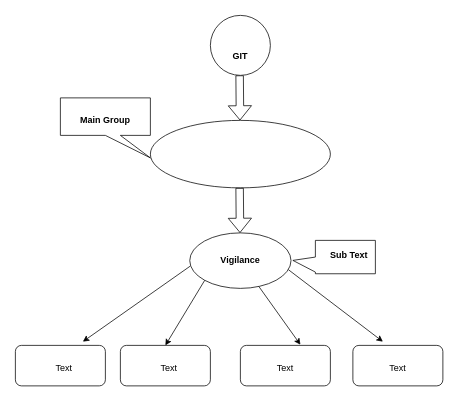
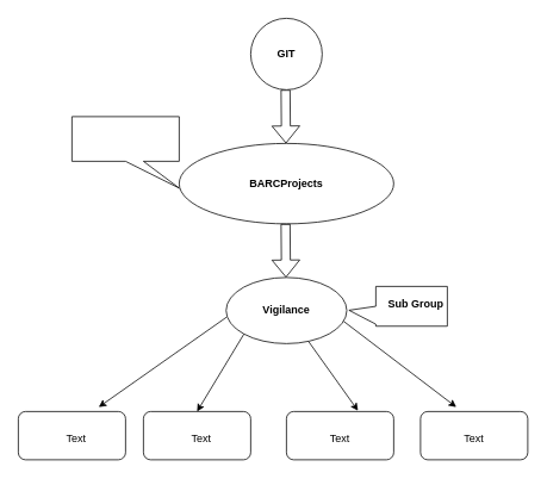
  <mxCell id="0" />
  <mxCell id="1" parent="0" />
  <mxCell id="2" value="" style="ellipse;whiteSpace=wrap;html=1;" vertex="1" parent="1"><mxGeometry x="200" y="160" width="240" height="90" as="geometry" /></mxCell>
+ <mxCell id="3" value="&lt;b&gt;BARCProjects&lt;/b&gt;" style="text;html=1;strokeColor=none;fillColor=none;align=center;verticalAlign=middle;whiteSpace=wrap;rounded=0;" vertex="1" parent="1"><mxGeometry x="235" y="175" width="170" height="60" as="geometry" /></mxCell>
  <mxCell id="4" value="" style="shape=flexArrow;endArrow=classic;html=1;" edge="1" parent="1"><mxGeometry width="50" height="50" relative="1" as="geometry"><mxPoint x="319" y="250" as="sourcePoint" /><mxPoint x="319.5" y="310" as="targetPoint" /></mxGeometry></mxCell>
  <mxCell id="5" value="" style="ellipse;whiteSpace=wrap;html=1;" vertex="1" parent="1"><mxGeometry x="252.5" y="310" width="135" height="74" as="geometry" /></mxCell>
  <mxCell id="6" value="&lt;b&gt;Vigilance&lt;/b&gt;" style="text;html=1;strokeColor=none;fillColor=none;align=center;verticalAlign=middle;whiteSpace=wrap;rounded=0;rotation=0;" vertex="1" parent="1"><mxGeometry x="265" y="329.5" width="110" height="35" as="geometry" /></mxCell>
  <mxCell id="7" value="" style="rounded=1;whiteSpace=wrap;html=1;" vertex="1" parent="1"><mxGeometry x="20" y="460" width="120" height="54" as="geometry" /></mxCell>
  <mxCell id="8" value="" style="rounded=1;whiteSpace=wrap;html=1;" vertex="1" parent="1"><mxGeometry x="160" y="460" width="120" height="54" as="geometry" /></mxCell>
  <mxCell id="9" value="" style="rounded=1;whiteSpace=wrap;html=1;" vertex="1" parent="1"><mxGeometry x="320" y="460" width="120" height="54" as="geometry" /></mxCell>
  <mxCell id="10" value="" style="rounded=1;whiteSpace=wrap;html=1;" vertex="1" parent="1"><mxGeometry x="470" y="460" width="120" height="54" as="geometry" /></mxCell>
  <mxCell id="11" value="Text" style="text;html=1;strokeColor=none;fillColor=none;align=center;verticalAlign=middle;whiteSpace=wrap;rounded=0;" vertex="1" parent="1"><mxGeometry x="40" y="470" width="90" height="40" as="geometry" /></mxCell>
  <mxCell id="12" value="Text" style="text;html=1;strokeColor=none;fillColor=none;align=center;verticalAlign=middle;whiteSpace=wrap;rounded=0;" vertex="1" parent="1"><mxGeometry x="180" y="470" width="90" height="40" as="geometry" /></mxCell>
  <mxCell id="13" value="Text" style="text;html=1;strokeColor=none;fillColor=none;align=center;verticalAlign=middle;whiteSpace=wrap;rounded=0;" vertex="1" parent="1"><mxGeometry x="325" y="470" width="110" height="40" as="geometry" /></mxCell>
  <mxCell id="14" value="Text" style="text;html=1;strokeColor=none;fillColor=none;align=center;verticalAlign=middle;whiteSpace=wrap;rounded=0;" vertex="1" parent="1"><mxGeometry x="480" y="470" width="100" height="40" as="geometry" /></mxCell>
  <mxCell id="15" value="" style="endArrow=classic;html=1;exitX=0.004;exitY=0.6;exitDx=0;exitDy=0;exitPerimeter=0;" edge="1" parent="1" source="5"><mxGeometry width="50" height="50" relative="1" as="geometry"><mxPoint x="252.5" y="390" as="sourcePoint" /><mxPoint x="110" y="455" as="targetPoint" /></mxGeometry></mxCell>
  <mxCell id="16" value="" style="endArrow=classic;html=1;entryX=0.5;entryY=0;entryDx=0;entryDy=0;exitX=0;exitY=1;exitDx=0;exitDy=0;" edge="1" parent="1" source="5" target="8"><mxGeometry width="50" height="50" relative="1" as="geometry"><mxPoint x="353.54" y="394.98" as="sourcePoint" /><mxPoint x="200" y="460" as="targetPoint" /></mxGeometry></mxCell>
  <mxCell id="17" value="" style="endArrow=classic;html=1;entryX=0.667;entryY=-0.017;entryDx=0;entryDy=0;entryPerimeter=0;" edge="1" parent="1" source="5" target="9"><mxGeometry width="50" height="50" relative="1" as="geometry"><mxPoint x="350" y="430" as="sourcePoint" /><mxPoint x="235" y="472.52" as="targetPoint" /></mxGeometry></mxCell>
  <mxCell id="18" value="" style="endArrow=classic;html=1;entryX=0.658;entryY=-0.083;entryDx=0;entryDy=0;entryPerimeter=0;exitX=0.974;exitY=0.663;exitDx=0;exitDy=0;exitPerimeter=0;" edge="1" parent="1" source="5"><mxGeometry width="50" height="50" relative="1" as="geometry"><mxPoint x="663.54" y="390" as="sourcePoint" /><mxPoint x="510" y="455.02" as="targetPoint" /></mxGeometry></mxCell>
  <mxCell id="19" value="" style="shape=flexArrow;endArrow=classic;html=1;" edge="1" parent="1"><mxGeometry width="50" height="50" relative="1" as="geometry"><mxPoint x="319" y="100" as="sourcePoint" /><mxPoint x="319.5" y="160" as="targetPoint" /></mxGeometry></mxCell>
  <mxCell id="20" value="" style="ellipse;whiteSpace=wrap;html=1;aspect=fixed;" vertex="1" parent="1"><mxGeometry x="280" y="20" width="80" height="80" as="geometry" /></mxCell>
- <mxCell id="21" value="&lt;b&gt;GIT&lt;/b&gt;" style="text;html=1;strokeColor=none;fillColor=none;align=center;verticalAlign=middle;whiteSpace=wrap;rounded=0;" vertex="1" parent="1"><mxGeometry x="300" y="65" width="40" height="20" as="geometry" /></mxCell>
+ <mxCell id="21" value="&lt;b&gt;GIT&lt;/b&gt;" style="text;html=1;strokeColor=none;fillColor=none;align=center;verticalAlign=middle;whiteSpace=wrap;rounded=0;" vertex="1" parent="1"><mxGeometry x="300" y="50" width="40" height="20" as="geometry" /></mxCell>
  <mxCell id="22" value="" style="shape=callout;whiteSpace=wrap;html=1;perimeter=calloutPerimeter;position2=1;" vertex="1" parent="1"><mxGeometry x="80" y="130" width="120" height="80" as="geometry" /></mxCell>
- <mxCell id="23" value="&lt;b&gt;Main Group&lt;/b&gt;" style="text;html=1;strokeColor=none;fillColor=none;align=center;verticalAlign=middle;whiteSpace=wrap;rounded=0;" vertex="1" parent="1"><mxGeometry x="95" y="150" width="90" height="20" as="geometry" /></mxCell>
  <mxCell id="24" value="" style="shape=callout;whiteSpace=wrap;html=1;perimeter=calloutPerimeter;position2=0.6;direction=south;" vertex="1" parent="1"><mxGeometry x="390" y="320" width="110" height="44.5" as="geometry" /></mxCell>
- <mxCell id="25" value="&lt;b&gt;Sub Text&lt;/b&gt;" style="text;html=1;strokeColor=none;fillColor=none;align=center;verticalAlign=middle;whiteSpace=wrap;rounded=0;" vertex="1" parent="1"><mxGeometry x="430" y="329.5" width="70" height="20.5" as="geometry" /></mxCell>
+ <mxCell id="25" value="&lt;b&gt;Sub Group&lt;/b&gt;" style="text;html=1;strokeColor=none;fillColor=none;align=center;verticalAlign=middle;whiteSpace=wrap;rounded=0;" vertex="1" parent="1"><mxGeometry x="430" y="329.5" width="70" height="20.5" as="geometry" /></mxCell>
